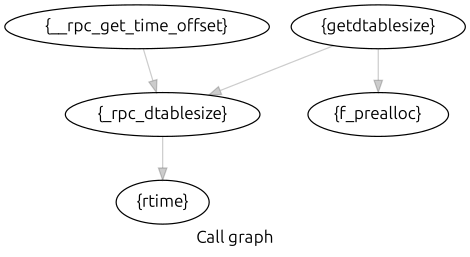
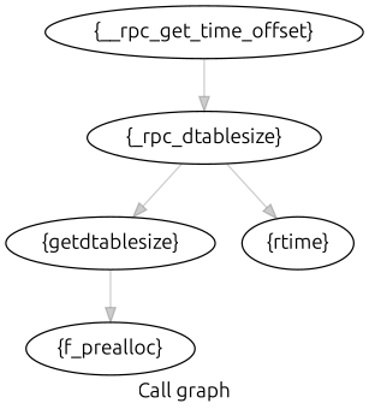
  digraph {
    fontname=Ubuntu
    label="Call graph"
    node [fontname=Ubuntu]
    edge [color="#00000033" fontname=Ubuntu]
    n1 [label="{_rpc_dtablesize}"]
    n2 [label="{getdtablesize}"]
    n3 [label="{rtime}"]
    n4 [label="{f_prealloc}"]
    n5 [label="{__rpc_get_time_offset}"]
-   n2 -> n1
+   n1 -> n2
    n1 -> n3
    n2 -> n4
    n5 -> n1
  }
